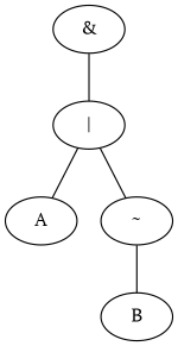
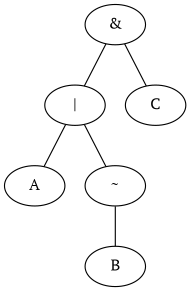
  graph {
    fontname="PT Serif"
    node [fontname="PT Serif"]
    edge [fontname="PT Serif"]
    n1 [label=" & "]
    n2 [label=" | "]
+   n3 [label=" C "]
    n4 [label=" A "]
    n5 [label=" ~ "]
    n6 [label=" B "]
    n1 -- n2
+   n1 -- n3
    n2 -- n4
    n2 -- n5
    n5 -- n6
  }
